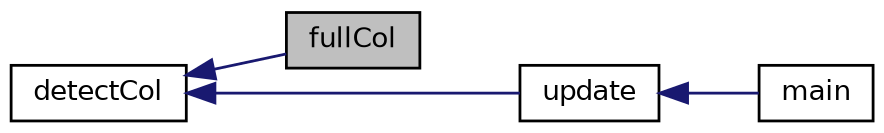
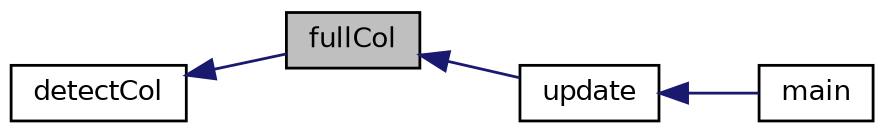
  digraph {
    rankdir=LR
    node [color=black fillcolor=white fontname=Helvetica fontsize=10 shape=record style=filled]
    edge [color=midnightblue dir=back fontname=Helvetica fontsize=10 labelfontname=Helvetica labelfontsize=10 style=solid]
    n1 [fillcolor=grey75 fontcolor=black height=0.2 label=fullCol width=0.4]
    n2 [height=0.2 label=detectCol width=0.4]
    n3 [height=0.2 label=update width=0.4]
    n4 [height=0.2 label=main width=0.4]
    n2 -> n1
-   n2 -> n3
+   n1 -> n3
    n3 -> n4
  }
